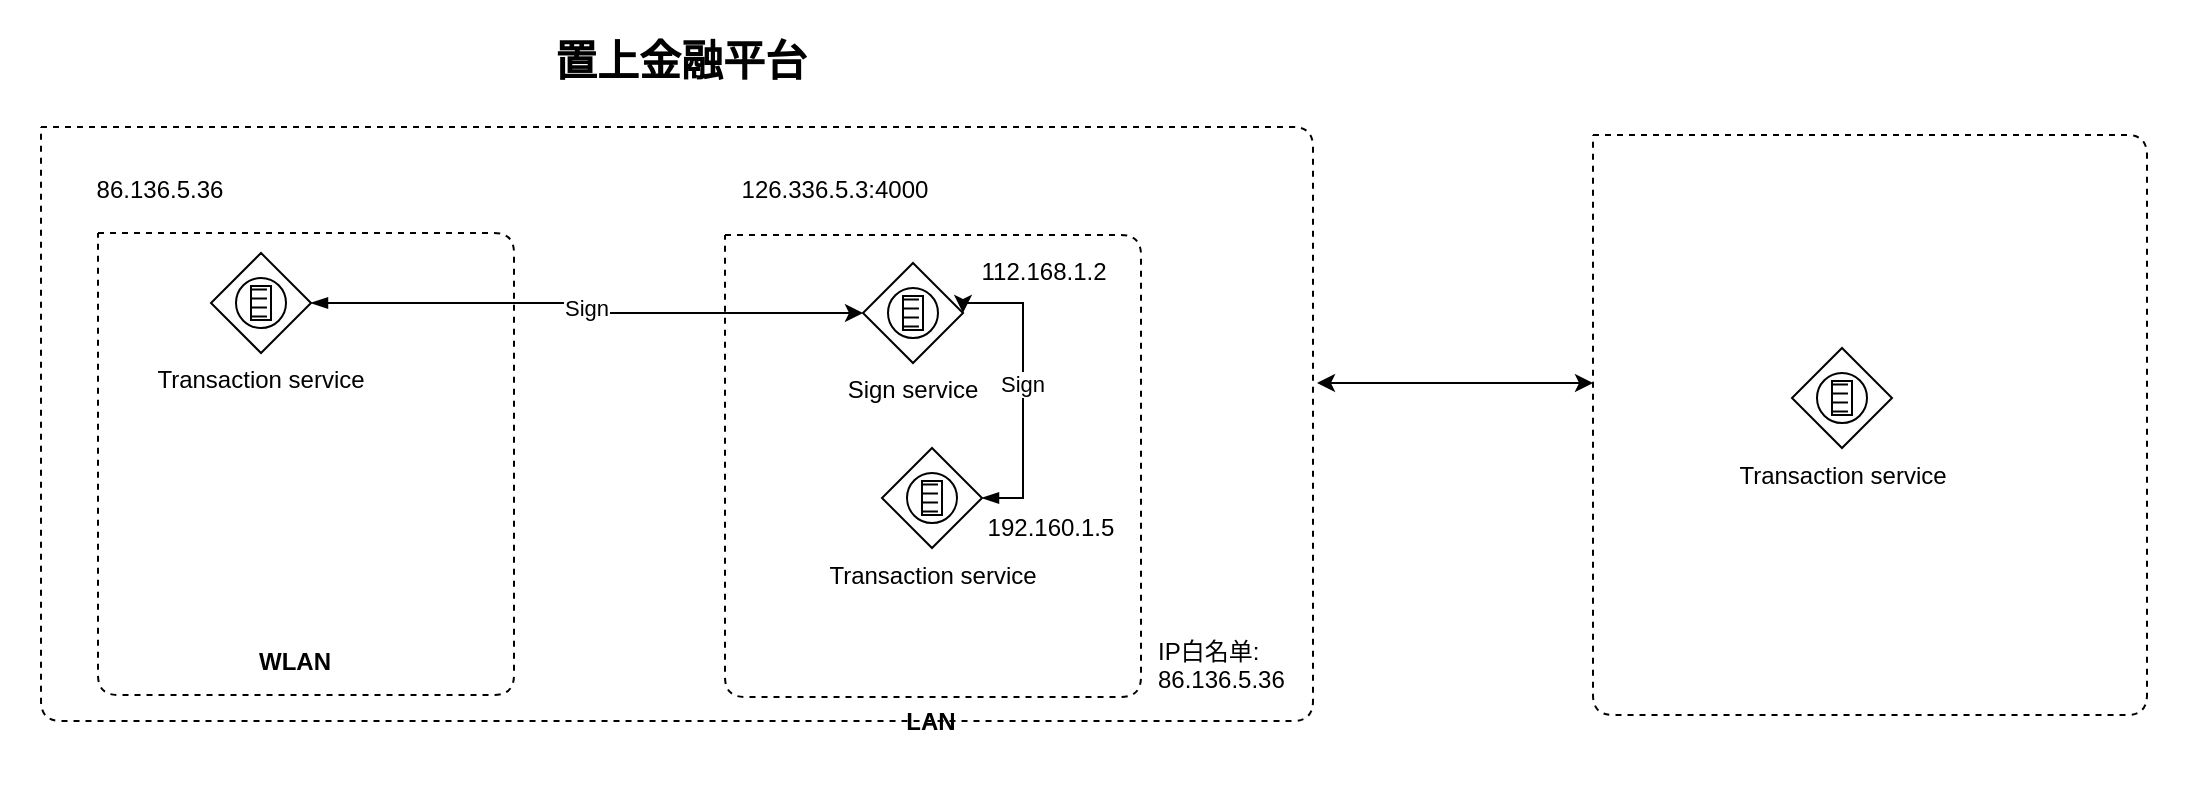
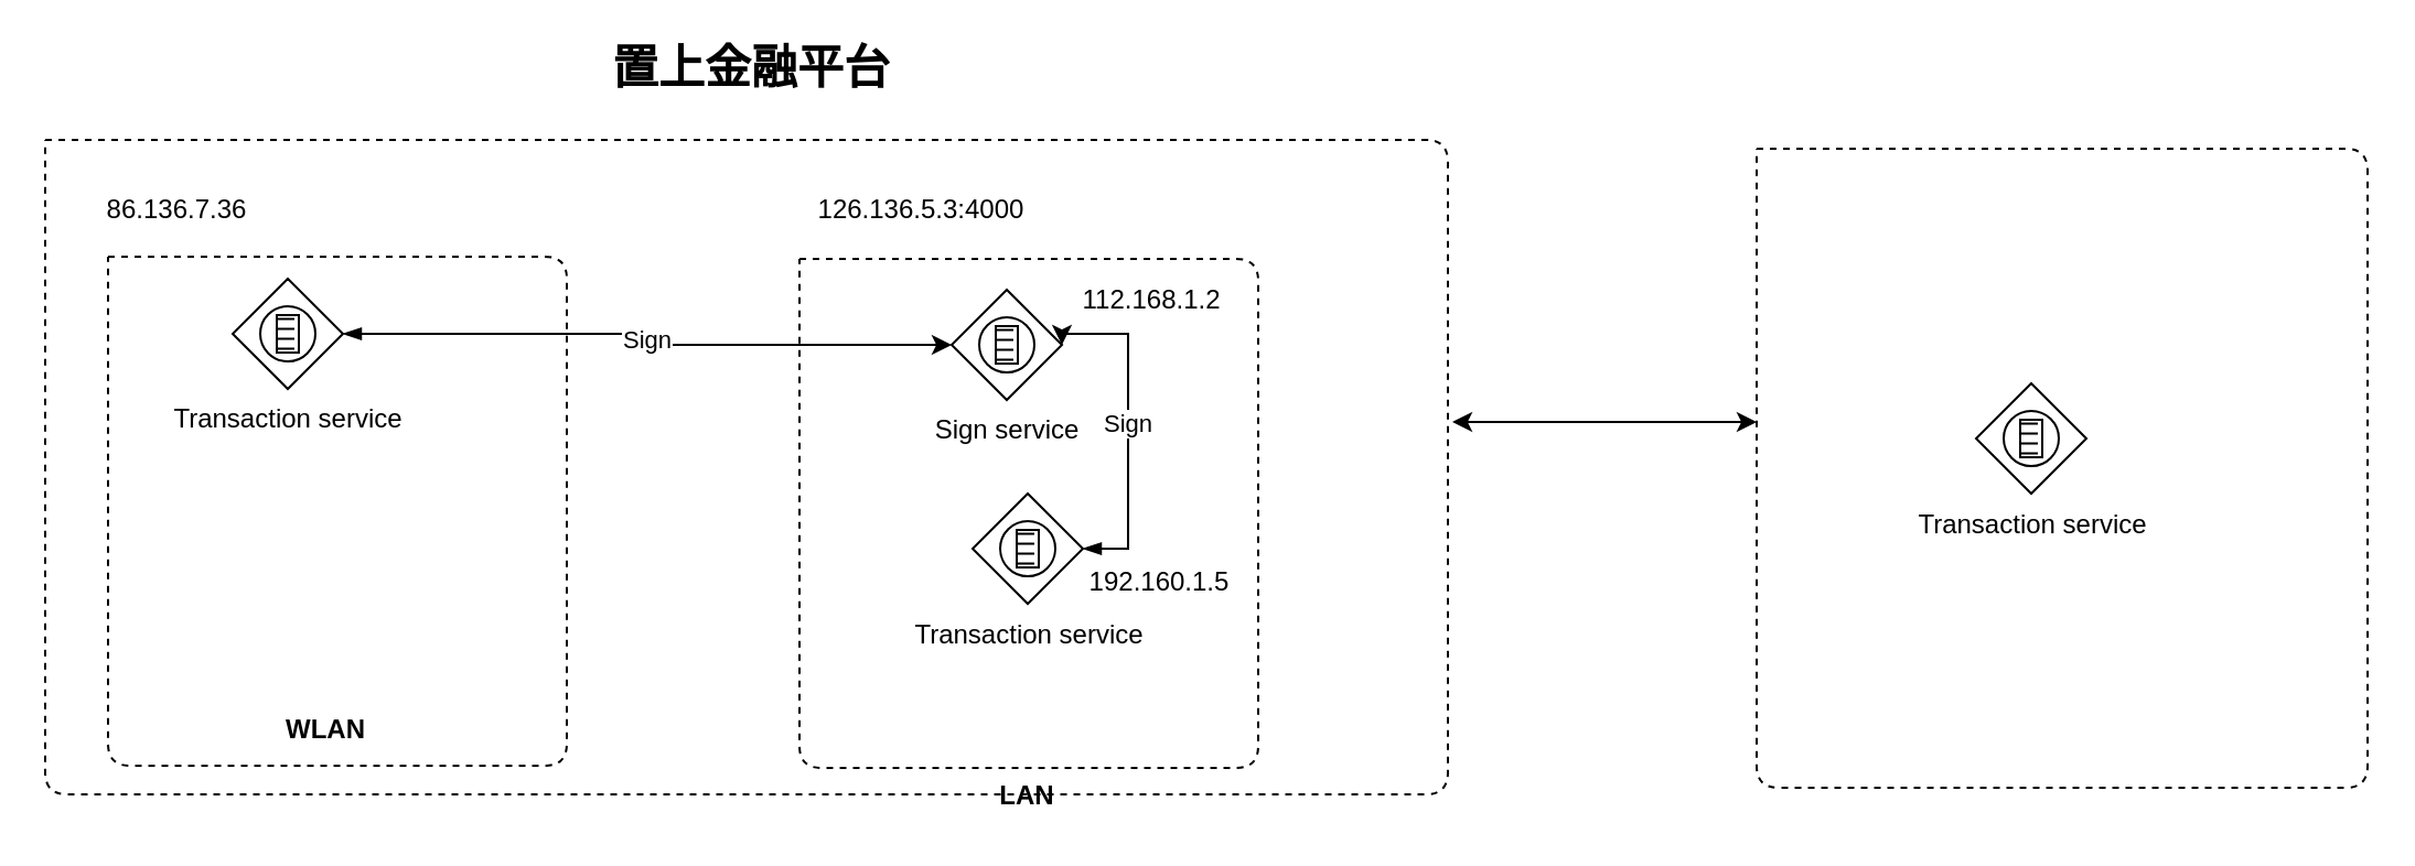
  <mxCell id="0" />
  <mxCell id="1" parent="0" />
  <mxCell id="2" value="" style="endArrow=none;dashed=1;html=1;" parent="1" edge="1"><mxGeometry width="50" height="50" relative="1" as="geometry"><mxPoint x="362" y="117" as="sourcePoint" /><mxPoint x="362" y="117" as="targetPoint" /><Array as="points"><mxPoint x="570" y="117" /><mxPoint x="570" y="348" /><mxPoint x="362" y="348" /></Array></mxGeometry></mxCell>
  <mxCell id="3" value="LAN" style="text;html=1;strokeColor=none;fillColor=none;align=center;verticalAlign=middle;whiteSpace=wrap;rounded=0;fontStyle=1" parent="1" vertex="1"><mxGeometry x="423" y="351" width="85" height="20" as="geometry" /></mxCell>
  <mxCell id="4" value="Sign service" style="shape=mxgraph.bpmn.shape;html=1;verticalLabelPosition=bottom;labelBackgroundColor=#ffffff;verticalAlign=top;align=center;perimeter=rhombusPerimeter;background=gateway;outlineConnect=0;outline=standard;symbol=conditional;" parent="1" vertex="1"><mxGeometry x="431" y="131" width="50" height="50" as="geometry" /></mxCell>
  <mxCell id="5" value="Sign" style="edgeStyle=orthogonalEdgeStyle;rounded=0;orthogonalLoop=1;jettySize=auto;html=1;exitX=1;exitY=0.5;exitDx=0;exitDy=0;entryX=1;entryY=0.5;entryDx=0;entryDy=0;startArrow=blockThin;startFill=1;" parent="1" source="6" target="4" edge="1"><mxGeometry relative="1" as="geometry"><Array as="points"><mxPoint x="511" y="249" /><mxPoint x="511" y="151" /></Array></mxGeometry></mxCell>
  <mxCell id="6" value="Transaction service" style="shape=mxgraph.bpmn.shape;html=1;verticalLabelPosition=bottom;labelBackgroundColor=#ffffff;verticalAlign=top;align=center;perimeter=rhombusPerimeter;background=gateway;outlineConnect=0;outline=standard;symbol=conditional;" parent="1" vertex="1"><mxGeometry x="440.5" y="223.5" width="50" height="50" as="geometry" /></mxCell>
  <mxCell id="7" value="112.168.1.2" style="text;html=1;strokeColor=none;fillColor=none;align=center;verticalAlign=middle;whiteSpace=wrap;rounded=0;" parent="1" vertex="1"><mxGeometry x="502" y="126" width="40" height="20" as="geometry" /></mxCell>
  <mxCell id="8" value="192.160.1.5" style="text;html=1;strokeColor=none;fillColor=none;align=center;verticalAlign=middle;whiteSpace=wrap;rounded=0;" parent="1" vertex="1"><mxGeometry x="496" y="254" width="59" height="20" as="geometry" /></mxCell>
  <mxCell id="9" value="" style="endArrow=none;dashed=1;html=1;" parent="1" edge="1"><mxGeometry width="50" height="50" relative="1" as="geometry"><mxPoint x="48.5" y="116" as="sourcePoint" /><mxPoint x="48.5" y="116" as="targetPoint" /><Array as="points"><mxPoint x="256.5" y="116" /><mxPoint x="256.5" y="347" /><mxPoint x="48.5" y="347" /></Array></mxGeometry></mxCell>
  <mxCell id="10" value="WLAN" style="text;html=1;strokeColor=none;fillColor=none;align=center;verticalAlign=middle;whiteSpace=wrap;rounded=0;fontStyle=1" parent="1" vertex="1"><mxGeometry x="105" y="321" width="85" height="20" as="geometry" /></mxCell>
  <mxCell id="11" value="Sign" style="edgeStyle=orthogonalEdgeStyle;rounded=0;orthogonalLoop=1;jettySize=auto;html=1;exitX=1;exitY=0.5;exitDx=0;exitDy=0;entryX=0;entryY=0.5;entryDx=0;entryDy=0;startArrow=blockThin;startFill=1;" parent="1" source="12" target="4" edge="1"><mxGeometry relative="1" as="geometry" /></mxCell>
  <mxCell id="12" value="Transaction service" style="shape=mxgraph.bpmn.shape;html=1;verticalLabelPosition=bottom;labelBackgroundColor=#ffffff;verticalAlign=top;align=center;perimeter=rhombusPerimeter;background=gateway;outlineConnect=0;outline=standard;symbol=conditional;" parent="1" vertex="1"><mxGeometry x="105" y="126" width="50" height="50" as="geometry" /></mxCell>
- <mxCell id="13" value="126.336.5.3:4000" style="text;html=1;strokeColor=none;fillColor=none;align=center;verticalAlign=middle;whiteSpace=wrap;rounded=0;" parent="1" vertex="1"><mxGeometry x="361.5" y="85" width="111" height="20" as="geometry" /></mxCell>
- <mxCell id="14" value="IP白名单:&lt;br&gt;&lt;span&gt;86.136.5.36&lt;/span&gt;&lt;br&gt;" style="text;html=1;strokeColor=none;fillColor=none;align=left;verticalAlign=top;whiteSpace=wrap;rounded=0;" parent="1" vertex="1"><mxGeometry x="577" y="312" width="67" height="36" as="geometry" /></mxCell>
- <mxCell id="15" value="86.136.5.36" style="text;html=1;strokeColor=none;fillColor=none;align=center;verticalAlign=middle;whiteSpace=wrap;rounded=0;" parent="1" vertex="1"><mxGeometry x="47" y="85" width="66" height="20" as="geometry" /></mxCell>
+ <mxCell id="13" value="126.136.5.3:4000" style="text;html=1;strokeColor=none;fillColor=none;align=center;verticalAlign=middle;whiteSpace=wrap;rounded=0;" parent="1" vertex="1"><mxGeometry x="361.5" y="85" width="111" height="20" as="geometry" /></mxCell>
+ <mxCell id="15" value="86.136.7.36" style="text;html=1;strokeColor=none;fillColor=none;align=center;verticalAlign=middle;whiteSpace=wrap;rounded=0;" parent="1" vertex="1"><mxGeometry x="47" y="85" width="66" height="20" as="geometry" /></mxCell>
  <mxCell id="16" value="" style="endArrow=none;dashed=1;html=1;" edge="1" parent="1"><mxGeometry width="50" height="50" relative="1" as="geometry"><mxPoint x="20" y="63" as="sourcePoint" /><mxPoint x="20" y="63" as="targetPoint" /><Array as="points"><mxPoint x="656" y="63" /><mxPoint x="656" y="360" /><mxPoint x="20" y="360" /></Array></mxGeometry></mxCell>
  <mxCell id="17" value="置上金融平台" style="text;html=1;strokeColor=none;fillColor=none;align=center;verticalAlign=middle;whiteSpace=wrap;rounded=0;fontSize=21;fontStyle=1" vertex="1" parent="1"><mxGeometry x="273" y="20" width="135" height="20" as="geometry" /></mxCell>
  <mxCell id="18" value="" style="endArrow=none;dashed=1;html=1;fontSize=21;" edge="1" parent="1"><mxGeometry width="50" height="50" relative="1" as="geometry"><mxPoint x="796" y="67" as="sourcePoint" /><mxPoint x="796" y="67" as="targetPoint" /><Array as="points"><mxPoint x="1073" y="67" /><mxPoint x="1073" y="357" /><mxPoint x="796" y="357" /></Array></mxGeometry></mxCell>
  <mxCell id="19" value="" style="endArrow=classic;startArrow=classic;html=1;fontSize=21;" edge="1" parent="1"><mxGeometry width="50" height="50" relative="1" as="geometry"><mxPoint x="658" y="191" as="sourcePoint" /><mxPoint x="796" y="191" as="targetPoint" /></mxGeometry></mxCell>
  <mxCell id="20" value="Transaction service" style="shape=mxgraph.bpmn.shape;html=1;verticalLabelPosition=bottom;labelBackgroundColor=#ffffff;verticalAlign=top;align=center;perimeter=rhombusPerimeter;background=gateway;outlineConnect=0;outline=standard;symbol=conditional;" vertex="1" parent="1"><mxGeometry x="895.5" y="173.5" width="50" height="50" as="geometry" /></mxCell>
